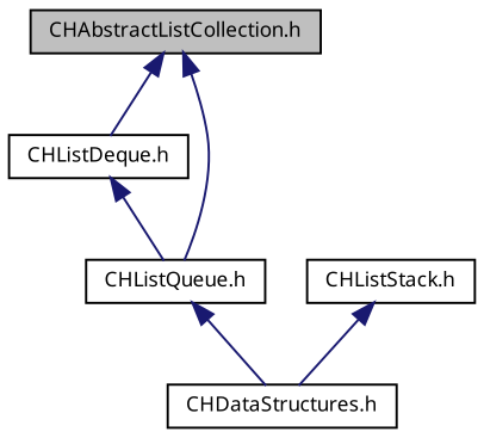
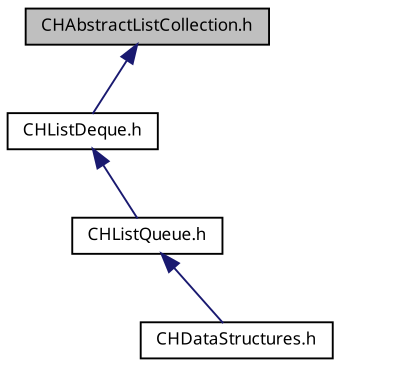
  digraph {
    node [color=black fontname=LucidaGrande fontsize=9 shape=record]
    edge [color=midnightblue dir=back fontname=LucidaGrande fontsize=9 labelfontname=LucidaGrande labelfontsize=9 style=solid]
    n1 [fillcolor=grey75 fontcolor=black height=0.2 label="CHAbstractListCollection.h" style=filled width=0.4]
    n2 [height=0.2 label="CHListDeque.h" width=0.4]
    n3 [height=0.2 label="CHListQueue.h" width=0.4]
    n4 [height=0.2 label="CHDataStructures.h" width=0.4]
-   n5 [height=0.2 label="CHListStack.h" width=0.4]
    n1 -> n2
-   n1 -> n3
    n2 -> n3
    n3 -> n4
-   n5 -> n4
  }
